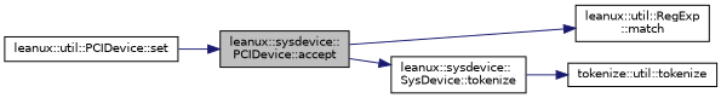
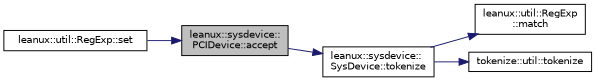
  digraph {
    rankdir=LR
    node [color=black fontname=Helvetica fontsize=10 shape=record]
    edge [color=midnightblue fontname=Helvetica fontsize=10 labelfontname=Helvetica labelfontsize=10 style=solid]
    n1 [fillcolor=grey75 fontcolor=black height=0.2 label="leanux::sysdevice::\lPCIDevice::accept" style=filled width=0.4]
    n2 [height=0.2 label="leanux::util::RegExp\l::match" width=0.4]
    n3 [height=0.2 label="leanux::sysdevice::\lSysDevice::tokenize" width=0.4]
-   n4 [height=0.2 label="leanux::util::PCIDevice::set" width=0.4]
+   n4 [height=0.2 label="leanux::util::RegExp::set" width=0.4]
    n5 [height=0.2 label="tokenize::util::tokenize" width=0.4]
-   n1 -> n2
+   n3 -> n2
    n1 -> n3
    n3 -> n5
    n4 -> n1
  }
